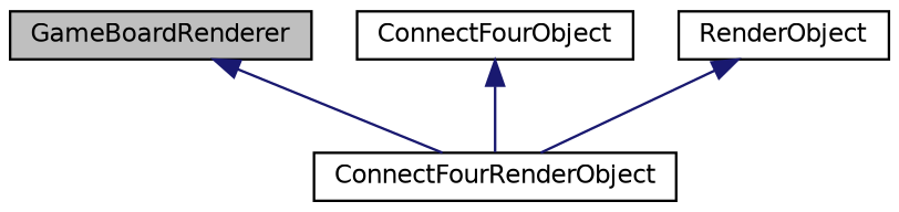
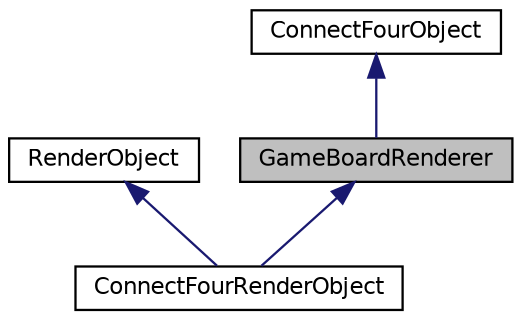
  digraph {
    node [color=black fillcolor=white fontname=Helvetica fontsize=10 shape=record style=filled]
    edge [color=midnightblue dir=back fontname=Helvetica fontsize=10 labelfontname=Helvetica labelfontsize=10 style=solid]
    n1 [fillcolor=grey75 fontcolor=black height=0.2 label=GameBoardRenderer width=0.4]
    n2 [height=0.2 label=ConnectFourRenderObject width=0.4]
    n3 [height=0.2 label=ConnectFourObject width=0.4]
    n4 [height=0.2 label=RenderObject width=0.4]
    n1 -> n2
-   n3 -> n2
+   n3 -> n1
    n4 -> n2
  }
